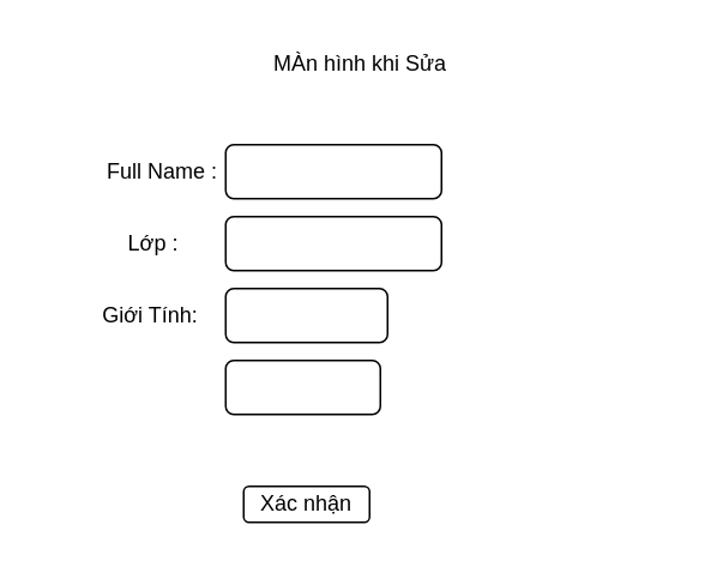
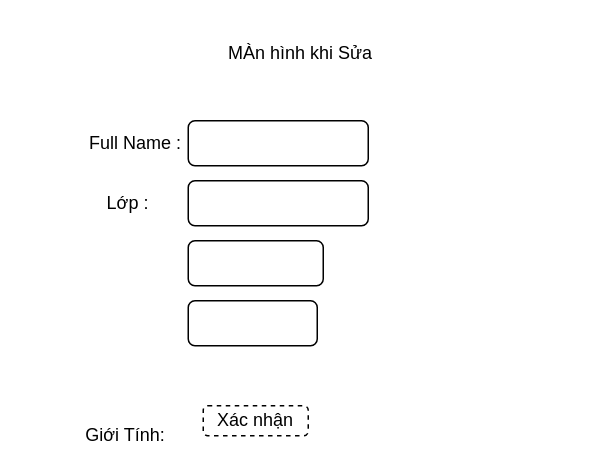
  <mxCell id="0" />
  <mxCell id="1" parent="0" />
  <mxCell id="2" value="MÀn hình khi Sửa" style="text;html=1;strokeColor=none;fillColor=none;align=center;verticalAlign=middle;whiteSpace=wrap;rounded=0;" vertex="1" parent="1"><mxGeometry x="20" y="20" width="360" height="30" as="geometry" /></mxCell>
  <mxCell id="3" value="" style="rounded=1;whiteSpace=wrap;html=1;" vertex="1" parent="1"><mxGeometry x="125" y="80" width="120" height="30" as="geometry" /></mxCell>
  <mxCell id="4" value="Full Name :" style="text;html=1;strokeColor=none;fillColor=none;align=center;verticalAlign=middle;whiteSpace=wrap;rounded=0;" vertex="1" parent="1"><mxGeometry x="35" y="80" width="110" height="30" as="geometry" /></mxCell>
  <mxCell id="5" value="Lớp :" style="text;html=1;strokeColor=none;fillColor=none;align=center;verticalAlign=middle;whiteSpace=wrap;rounded=0;" vertex="1" parent="1"><mxGeometry x="35" y="120" width="100" height="30" as="geometry" /></mxCell>
  <mxCell id="6" value="" style="rounded=1;whiteSpace=wrap;html=1;" vertex="1" parent="1"><mxGeometry x="125" y="120" width="120" height="30" as="geometry" /></mxCell>
- <mxCell id="7" value="Giới Tính:&amp;nbsp;" style="text;html=1;strokeColor=none;fillColor=none;align=center;verticalAlign=middle;whiteSpace=wrap;rounded=0;" vertex="1" parent="1"><mxGeometry x="45" y="160" width="80" height="30" as="geometry" /></mxCell>
+ <mxCell id="7" value="Giới Tính:&amp;nbsp;" style="text;html=1;strokeColor=none;fillColor=none;align=center;verticalAlign=middle;whiteSpace=wrap;rounded=0;" vertex="1" parent="1"><mxGeometry x="45" y="275" width="80" height="30" as="geometry" /></mxCell>
  <mxCell id="8" value="" style="rounded=1;whiteSpace=wrap;html=1;" vertex="1" parent="1"><mxGeometry x="125" y="160" width="90" height="30" as="geometry" /></mxCell>
  <mxCell id="9" value="" style="rounded=1;whiteSpace=wrap;html=1;" vertex="1" parent="1"><mxGeometry x="125" y="200" width="86" height="30" as="geometry" /></mxCell>
- <mxCell id="10" value="Xác nhận" style="rounded=1;whiteSpace=wrap;html=1;" vertex="1" parent="1"><mxGeometry x="135" y="270" width="70" height="20" as="geometry" /></mxCell>
+ <mxCell id="10" value="Xác nhận" style="rounded=1;whiteSpace=wrap;html=1;dashed=1;" vertex="1" parent="1"><mxGeometry x="135" y="270" width="70" height="20" as="geometry" /></mxCell>
